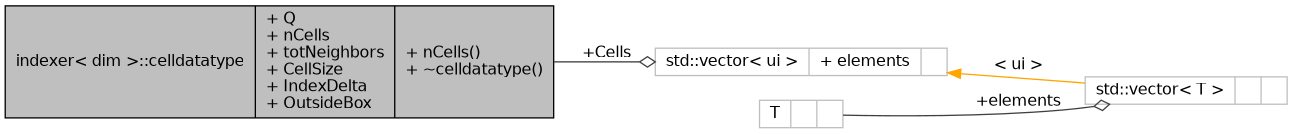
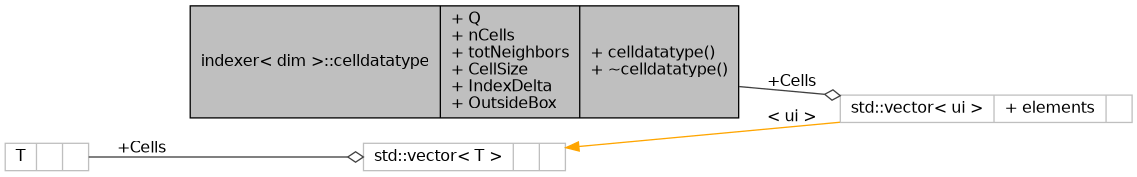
  digraph {
    rankdir=LR
    node [color=grey75 fontname=Helvetica fontsize=12 shape=record]
    edge [arrowhead=odiamond color=grey25 fontname=Helvetica fontsize=12 labelfontname=Helvetica labelfontsize=12 style=solid]
-   n1 [color=black fillcolor=grey75 fontcolor=black height=0.2 label="{indexer\< dim \>::celldatatype\n|+ Q\l+ nCells\l+ totNeighbors\l+ CellSize\l+ IndexDelta\l+ OutsideBox\l|+ nCells()\l+ ~celldatatype()\l}" style=filled width=0.4]
+   n1 [color=black fillcolor=grey75 fontcolor=black height=0.2 label="{indexer\< dim \>::celldatatype\n|+ Q\l+ nCells\l+ totNeighbors\l+ CellSize\l+ IndexDelta\l+ OutsideBox\l|+ celldatatype()\l+ ~celldatatype()\l}" style=filled width=0.4]
    n2 [height=0.2 label="{std::vector\< ui \>\n|+ elements\l|}" width=0.4]
    n3 [height=0.2 label="{std::vector\< T \>\n||}" width=0.4]
    n4 [height=0.2 label="{T\n||}" width=0.4]
    n1 -> n2 [label=" +Cells"]
-   n2 -> n3 [color=orange dir=back label=" \< ui \>" arrowhead=""]
-   n4 -> n3 [label=" +elements"]
+   n3 -> n2 [color=orange dir=back label=" \< ui \>" arrowhead=""]
+   n4 -> n3 [label=" +Cells"]
  }
